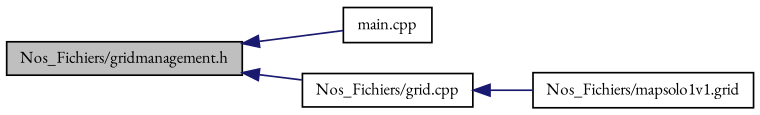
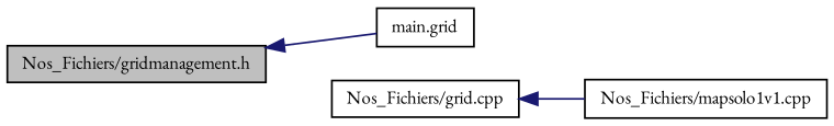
  digraph {
    fontname="EB Garamond"
    rankdir=LR
    node [color=black fillcolor=white fontname="EB Garamond" fontsize=10 shape=record style=filled]
    edge [color=midnightblue dir=back fontname="EB Garamond" fontsize=10 labelfontname=Helvetica labelfontsize=10 style=solid]
    n1 [fillcolor=grey75 fontcolor=black height=0.2 label="Nos_Fichiers/gridmanagement.h" width=0.4]
-   n2 [height=0.2 label="main.cpp" width=0.4]
+   n2 [height=0.2 label="main.grid" width=0.4]
    n3 [height=0.2 label="Nos_Fichiers/grid.cpp" width=0.4]
-   n4 [height=0.2 label="Nos_Fichiers/mapsolo1v1.grid" width=0.4]
+   n4 [height=0.2 label="Nos_Fichiers/mapsolo1v1.cpp" width=0.4]
    n1 -> n2
-   n1 -> n3
    n3 -> n4
  }
